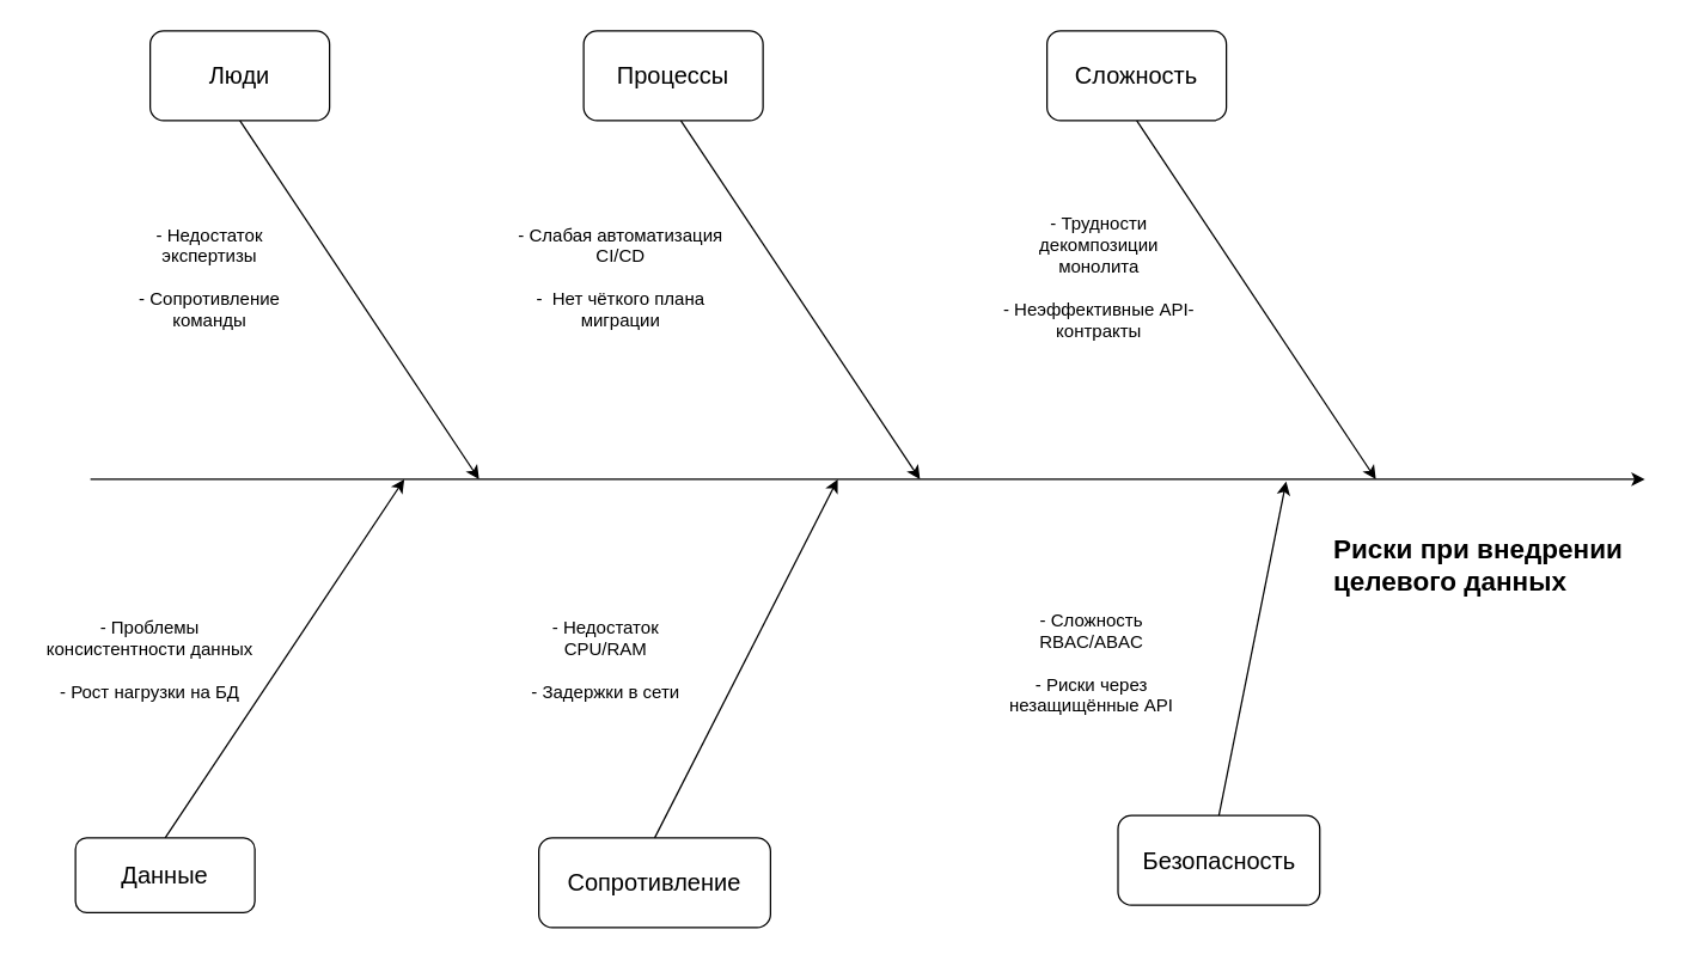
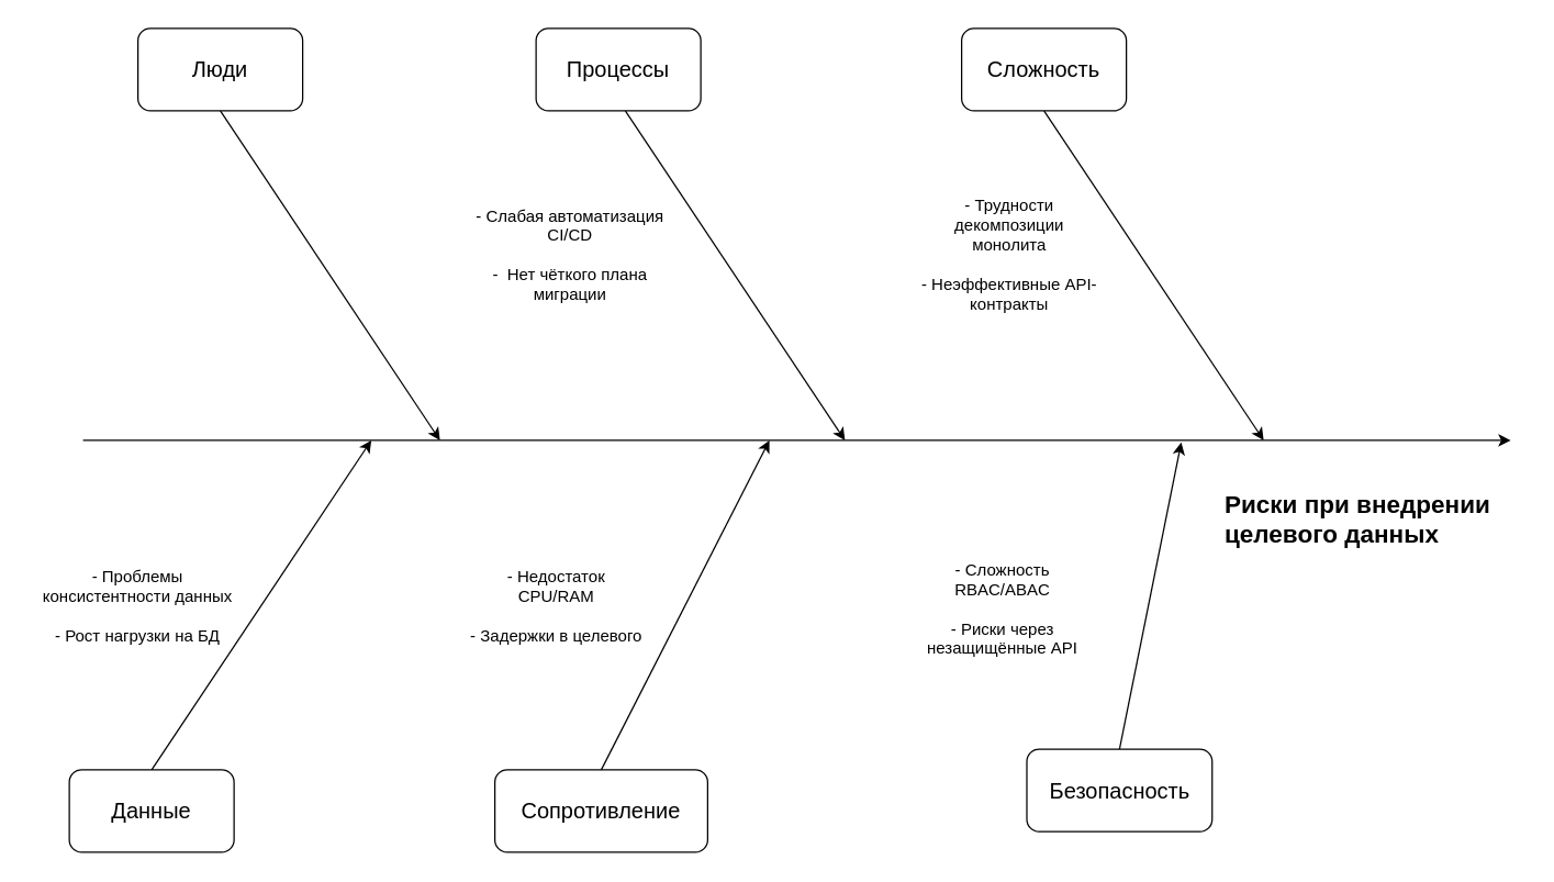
  <mxCell id="0" />
  <mxCell id="1" parent="0" />
  <mxCell id="2" value="&lt;font style=&quot;font-size: 16px;&quot;&gt;Сопротивление&lt;/font&gt;" style="rounded=1;whiteSpace=wrap;html=1;" parent="1" vertex="1"><mxGeometry x="360" y="560" width="155" height="60" as="geometry" /></mxCell>
  <mxCell id="3" value="&lt;div&gt;- Проблемы консистентности данных&lt;/div&gt;&lt;div&gt;&lt;br&gt;&lt;/div&gt;&lt;div&gt;- Рост нагрузки на БД&lt;/div&gt;" style="text;html=1;align=center;verticalAlign=middle;whiteSpace=wrap;rounded=0;" parent="1" vertex="1"><mxGeometry x="20" y="395.5" width="160" height="91.5" as="geometry" /></mxCell>
  <mxCell id="4" value="" style="endArrow=classic;html=1;rounded=0;" edge="1" parent="1"><mxGeometry width="50" height="50" relative="1" as="geometry"><mxPoint x="60" y="320" as="sourcePoint" /><mxPoint x="1100" y="320" as="targetPoint" /></mxGeometry></mxCell>
  <mxCell id="5" value="" style="endArrow=classic;html=1;rounded=0;" edge="1" parent="1"><mxGeometry width="50" height="50" relative="1" as="geometry"><mxPoint x="160" y="80" as="sourcePoint" /><mxPoint x="320" y="320" as="targetPoint" /></mxGeometry></mxCell>
  <mxCell id="6" value="" style="endArrow=classic;html=1;rounded=0;" edge="1" parent="1"><mxGeometry width="50" height="50" relative="1" as="geometry"><mxPoint x="455" y="80" as="sourcePoint" /><mxPoint x="615" y="320" as="targetPoint" /></mxGeometry></mxCell>
  <mxCell id="7" value="" style="endArrow=classic;html=1;rounded=0;" edge="1" parent="1"><mxGeometry width="50" height="50" relative="1" as="geometry"><mxPoint x="760" y="80" as="sourcePoint" /><mxPoint x="920" y="320" as="targetPoint" /></mxGeometry></mxCell>
  <mxCell id="8" value="" style="endArrow=classic;html=1;rounded=0;exitX=0.5;exitY=0;exitDx=0;exitDy=0;" edge="1" parent="1" source="17"><mxGeometry width="50" height="50" relative="1" as="geometry"><mxPoint x="90" y="558.5" as="sourcePoint" /><mxPoint x="270" y="320" as="targetPoint" /></mxGeometry></mxCell>
  <mxCell id="9" value="" style="endArrow=classic;html=1;rounded=0;exitX=0.5;exitY=0;exitDx=0;exitDy=0;" edge="1" parent="1" source="2"><mxGeometry width="50" height="50" relative="1" as="geometry"><mxPoint x="410" y="547.5" as="sourcePoint" /><mxPoint x="560" y="320" as="targetPoint" /></mxGeometry></mxCell>
  <mxCell id="10" value="" style="endArrow=classic;html=1;rounded=0;entryX=1;entryY=1;entryDx=0;entryDy=0;exitX=0.5;exitY=0;exitDx=0;exitDy=0;" edge="1" parent="1" source="19"><mxGeometry width="50" height="50" relative="1" as="geometry"><mxPoint x="710" y="560" as="sourcePoint" /><mxPoint x="860" y="321.5" as="targetPoint" /></mxGeometry></mxCell>
  <mxCell id="11" value="&lt;font style=&quot;font-size: 16px;&quot;&gt;Люди&lt;/font&gt;" style="rounded=1;whiteSpace=wrap;html=1;" vertex="1" parent="1"><mxGeometry x="100" y="20" width="120" height="60" as="geometry" /></mxCell>
- <mxCell id="12" value="&lt;div&gt;- Недостаток экспертизы&lt;/div&gt;&lt;div&gt;&lt;br&gt;&lt;/div&gt;&lt;div&gt;- Сопротивление команды&lt;/div&gt;" style="text;html=1;align=center;verticalAlign=middle;whiteSpace=wrap;rounded=0;" vertex="1" parent="1"><mxGeometry x="90" y="130" width="100" height="110" as="geometry" /></mxCell>
  <mxCell id="13" value="&lt;font style=&quot;font-size: 16px;&quot;&gt;Процессы&lt;/font&gt;" style="rounded=1;whiteSpace=wrap;html=1;" vertex="1" parent="1"><mxGeometry x="390" y="20" width="120" height="60" as="geometry" /></mxCell>
  <mxCell id="14" value="&lt;div&gt;- Слабая автоматизация CI/CD&lt;/div&gt;&lt;div&gt;&lt;br&gt;&lt;/div&gt;&lt;div&gt;-&amp;nbsp; Нет чёткого плана миграции&lt;/div&gt;" style="text;html=1;align=center;verticalAlign=middle;whiteSpace=wrap;rounded=0;" vertex="1" parent="1"><mxGeometry x="340" y="148.5" width="150" height="73" as="geometry" /></mxCell>
  <mxCell id="15" value="&lt;font style=&quot;font-size: 16px;&quot;&gt;Сложность&lt;/font&gt;" style="rounded=1;whiteSpace=wrap;html=1;" vertex="1" parent="1"><mxGeometry x="700" y="20" width="120" height="60" as="geometry" /></mxCell>
  <mxCell id="16" value="&lt;div&gt;- Трудности декомпозиции монолита&lt;/div&gt;&lt;div&gt;&lt;br&gt;&lt;/div&gt;&lt;div&gt;- Неэффективные API-контракты&lt;/div&gt;" style="text;html=1;align=center;verticalAlign=middle;whiteSpace=wrap;rounded=0;" vertex="1" parent="1"><mxGeometry x="670" y="124.25" width="130" height="121.5" as="geometry" /></mxCell>
- <mxCell id="17" value="&lt;font style=&quot;font-size: 16px;&quot;&gt;Данные&lt;/font&gt;" style="rounded=1;whiteSpace=wrap;html=1;" vertex="1" parent="1"><mxGeometry x="50" y="560" width="120" height="50" as="geometry" /></mxCell>
- <mxCell id="18" value="&lt;div&gt;- Недостаток CPU/RAM&lt;/div&gt;&lt;div&gt;&lt;br&gt;&lt;/div&gt;&lt;div&gt;- Задержки в сети&lt;/div&gt;" style="text;html=1;align=center;verticalAlign=middle;whiteSpace=wrap;rounded=0;" vertex="1" parent="1"><mxGeometry x="340" y="395.5" width="130" height="90" as="geometry" /></mxCell>
+ <mxCell id="17" value="&lt;font style=&quot;font-size: 16px;&quot;&gt;Данные&lt;/font&gt;" style="rounded=1;whiteSpace=wrap;html=1;" vertex="1" parent="1"><mxGeometry x="50" y="560" width="120" height="60" as="geometry" /></mxCell>
+ <mxCell id="18" value="&lt;div&gt;- Недостаток CPU/RAM&lt;/div&gt;&lt;div&gt;&lt;br&gt;&lt;/div&gt;&lt;div&gt;- Задержки в целевого&lt;/div&gt;" style="text;html=1;align=center;verticalAlign=middle;whiteSpace=wrap;rounded=0;" vertex="1" parent="1"><mxGeometry x="340" y="395.5" width="130" height="90" as="geometry" /></mxCell>
  <mxCell id="19" value="&lt;font style=&quot;font-size: 16px;&quot;&gt;Безопасность&lt;/font&gt;" style="rounded=1;whiteSpace=wrap;html=1;" vertex="1" parent="1"><mxGeometry x="747.5" y="545" width="135" height="60" as="geometry" /></mxCell>
  <mxCell id="20" value="&lt;div&gt;- Сложность RBAC/ABAC&lt;/div&gt;&lt;div&gt;&amp;nbsp;&lt;/div&gt;&lt;div&gt;- Риски через незащищённые API&lt;/div&gt;" style="text;html=1;align=center;verticalAlign=middle;whiteSpace=wrap;rounded=0;" vertex="1" parent="1"><mxGeometry x="660" y="400" width="140" height="85.5" as="geometry" /></mxCell>
  <mxCell id="21" value="&lt;font&gt;&lt;b&gt;Риски при внедрении целевого данных&lt;/b&gt;&lt;/font&gt;" style="text;whiteSpace=wrap;html=1;fontSize=18;" vertex="1" parent="1"><mxGeometry x="890" y="350" width="220" height="40" as="geometry" /></mxCell>
